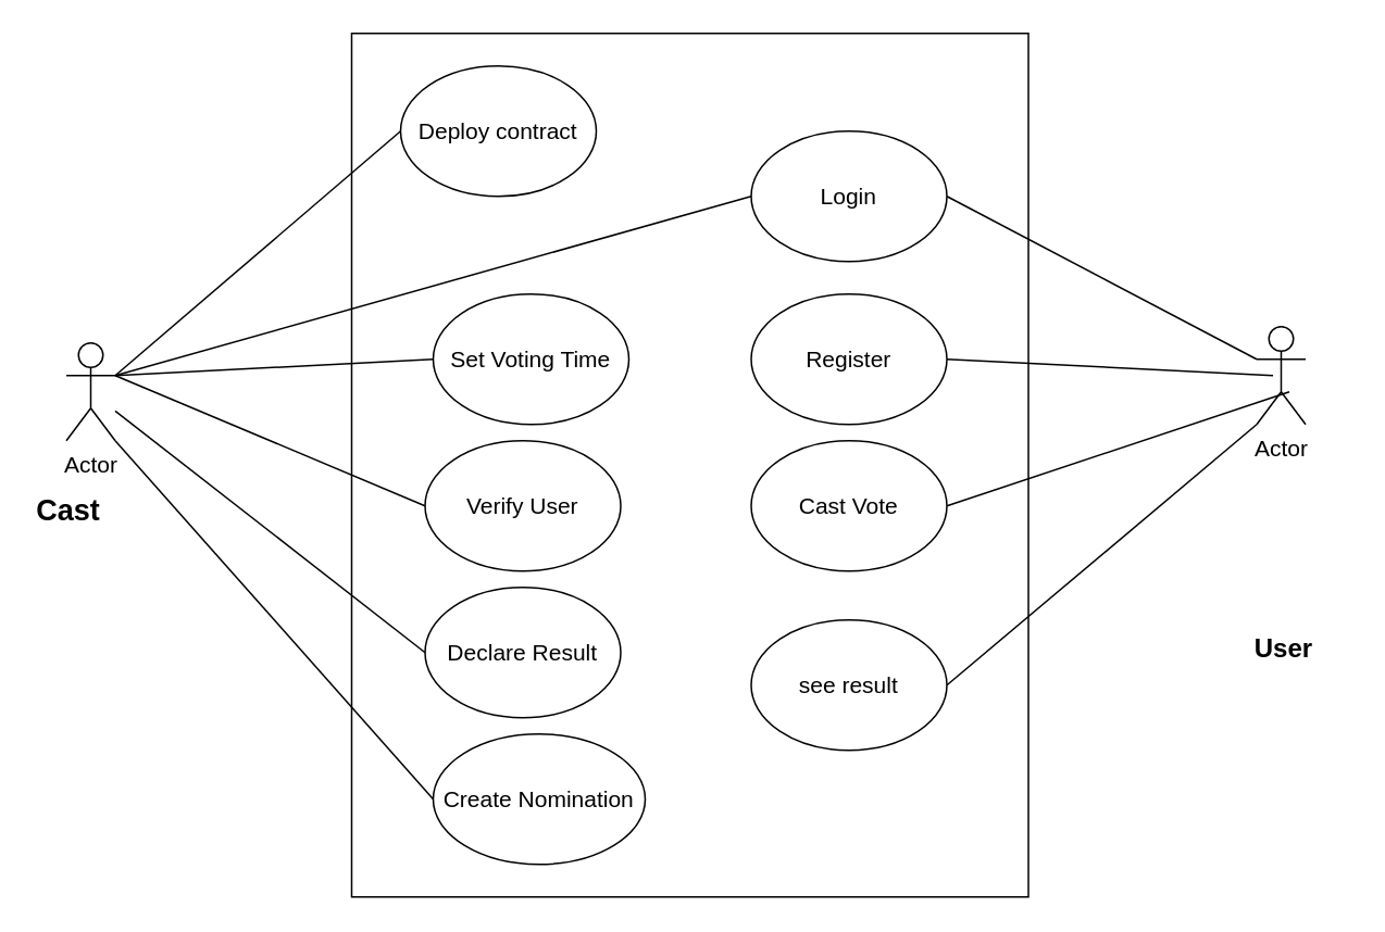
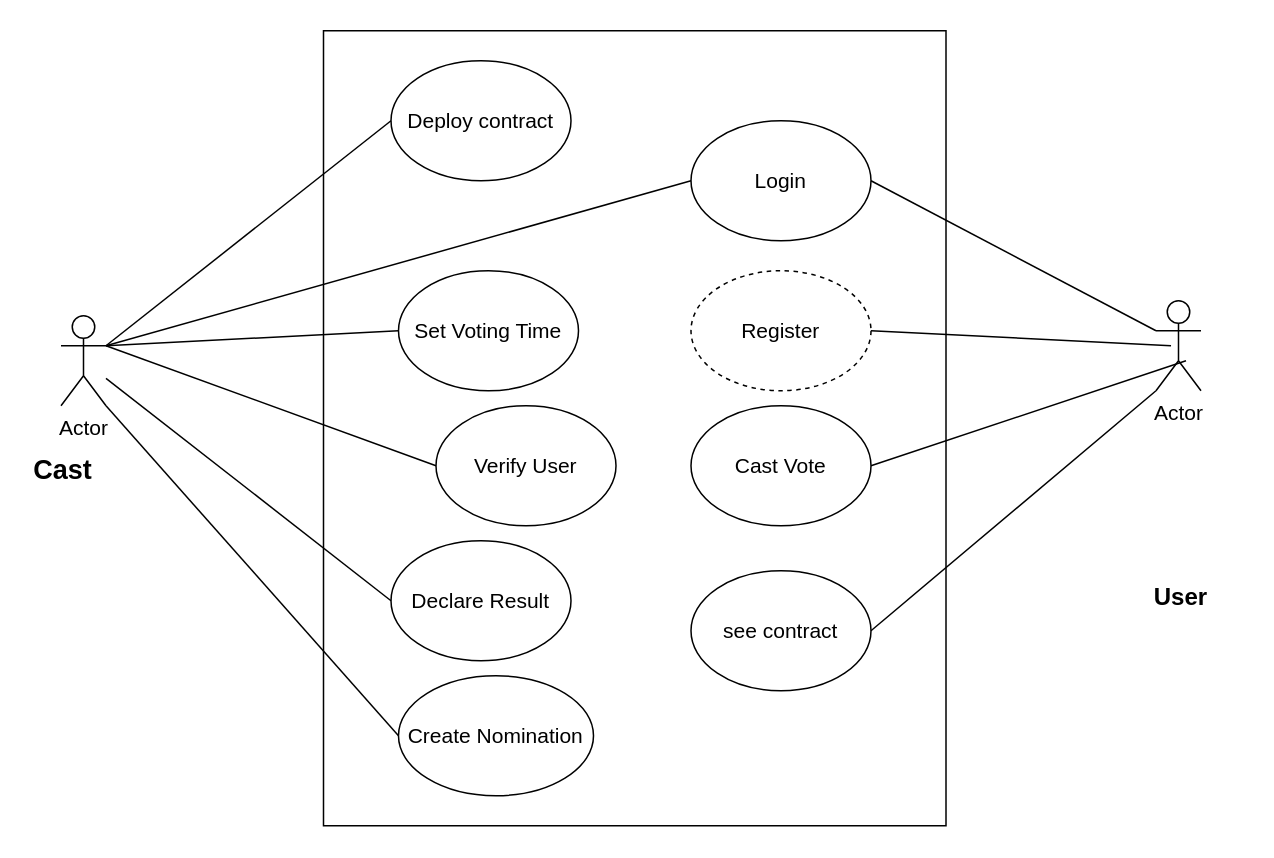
  <mxCell id="0" />
  <mxCell id="1" parent="0" />
  <mxCell id="2" value="" style="rounded=0;whiteSpace=wrap;html=1;fontSize=14;fontStyle=0" vertex="1" parent="1"><mxGeometry x="215" width="415" height="530" as="geometry" y="20" /></mxCell>
  <mxCell id="3" value="Actor" style="shape=umlActor;verticalLabelPosition=bottom;labelBackgroundColor=#ffffff;verticalAlign=top;html=1;outlineConnect=0;fontSize=14;fontStyle=0" vertex="1" parent="1"><mxGeometry x="40" y="210" width="30" height="60" as="geometry" /></mxCell>
  <mxCell id="4" value="Actor" style="shape=umlActor;verticalLabelPosition=bottom;labelBackgroundColor=#ffffff;verticalAlign=top;html=1;outlineConnect=0;fontSize=14;fontStyle=0" vertex="1" parent="1"><mxGeometry x="770" y="200" width="30" height="60" as="geometry" /></mxCell>
- <mxCell id="5" value="Deploy contract" style="ellipse;whiteSpace=wrap;html=1;fontSize=14;fontStyle=0" vertex="1" parent="1"><mxGeometry x="245" y="40" width="120" height="80" as="geometry" /></mxCell>
+ <mxCell id="5" value="Deploy contract" style="ellipse;whiteSpace=wrap;html=1;fontSize=14;fontStyle=0" vertex="1" parent="1"><mxGeometry x="260" y="40" width="120" height="80" as="geometry" /></mxCell>
  <mxCell id="6" value="Set Voting Time&lt;span style=&quot;font-family: &amp;#34;helvetica&amp;#34; , &amp;#34;arial&amp;#34; , sans-serif ; font-size: 0px ; white-space: nowrap&quot;&gt;%3CmxGraphModel%3E%3Croot%3E%3CmxCell%20id%3D%220%22%2F%3E%3CmxCell%20id%3D%221%22%20parent%3D%220%22%2F%3E%3CmxCell%20id%3D%222%22%20value%3D%22%22%20style%3D%22ellipse%3BwhiteSpace%3Dwrap%3Bhtml%3D1%3BfontSize%3D14%3B%22%20vertex%3D%221%22%20parent%3D%221%22%3E%3CmxGeometry%20x%3D%22293%22%20y%3D%22330%22%20width%3D%22120%22%20height%3D%2280%22%20as%3D%22geometry%22%2F%3E%3C%2FmxCell%3E%3C%2Froot%3E%3C%2FmxGraphModel%3E&lt;/span&gt;" style="ellipse;whiteSpace=wrap;html=1;fontSize=14;" vertex="1" parent="1"><mxGeometry x="265" y="180" width="120" height="80" as="geometry" /></mxCell>
- <mxCell id="7" value="Verify User" style="ellipse;whiteSpace=wrap;html=1;fontSize=14;" vertex="1" parent="1"><mxGeometry x="260" y="270" width="120" height="80" as="geometry" /></mxCell>
+ <mxCell id="7" value="Verify User" style="ellipse;whiteSpace=wrap;html=1;fontSize=14;" vertex="1" parent="1"><mxGeometry x="290" y="270" width="120" height="80" as="geometry" /></mxCell>
  <mxCell id="8" value="Declare Result" style="ellipse;whiteSpace=wrap;html=1;fontSize=14;" vertex="1" parent="1"><mxGeometry x="260" y="360" width="120" height="80" as="geometry" /></mxCell>
  <mxCell id="9" value="Create Nomination" style="ellipse;whiteSpace=wrap;html=1;fontSize=14;" vertex="1" parent="1"><mxGeometry x="265" y="450" width="130" height="80" as="geometry" /></mxCell>
  <mxCell id="10" value="Login" style="ellipse;whiteSpace=wrap;html=1;fontSize=14;" vertex="1" parent="1"><mxGeometry x="460" y="80" width="120" height="80" as="geometry" /></mxCell>
- <mxCell id="11" value="Register" style="ellipse;whiteSpace=wrap;html=1;fontSize=14;" vertex="1" parent="1"><mxGeometry x="460" y="180" width="120" height="80" as="geometry" /></mxCell>
+ <mxCell id="11" value="Register" style="ellipse;whiteSpace=wrap;html=1;fontSize=14;dashed=1;" vertex="1" parent="1"><mxGeometry x="460" y="180" width="120" height="80" as="geometry" /></mxCell>
  <mxCell id="12" value="Cast Vote" style="ellipse;whiteSpace=wrap;html=1;fontSize=14;" vertex="1" parent="1"><mxGeometry x="460" y="270" width="120" height="80" as="geometry" /></mxCell>
- <mxCell id="13" value="see result" style="ellipse;whiteSpace=wrap;html=1;fontSize=14;" vertex="1" parent="1"><mxGeometry x="460" y="380" width="120" height="80" as="geometry" /></mxCell>
+ <mxCell id="13" value="see contract" style="ellipse;whiteSpace=wrap;html=1;fontSize=14;" vertex="1" parent="1"><mxGeometry x="460" y="380" width="120" height="80" as="geometry" /></mxCell>
  <mxCell id="14" value="&lt;font style=&quot;font-size: 18px&quot;&gt;&lt;b&gt;Cast&lt;/b&gt;&lt;/font&gt;" style="text;html=1;resizable=0;points=[];autosize=1;align=left;verticalAlign=top;spacingTop=-4;fontSize=14;" vertex="1" parent="1"><mxGeometry y="300" width="70" height="20" as="geometry" x="20" /></mxCell>
  <mxCell id="15" value="&lt;b style=&quot;font-size: 16px;&quot;&gt;&lt;font style=&quot;font-size: 16px;&quot;&gt;User&lt;/font&gt;&lt;/b&gt;" style="text;html=1;resizable=0;points=[];autosize=1;align=left;verticalAlign=top;spacingTop=-4;fontSize=16;" vertex="1" parent="1"><mxGeometry x="766.5" y="385" width="60" height="20" as="geometry" /></mxCell>
  <mxCell id="16" value="" style="endArrow=none;html=1;fontSize=16;exitX=1;exitY=0.333;exitDx=0;exitDy=0;exitPerimeter=0;entryX=0;entryY=0.5;entryDx=0;entryDy=0;" edge="1" parent="1" source="3" target="5"><mxGeometry width="50" height="50" relative="1" as="geometry"><mxPoint x="90" y="170" as="sourcePoint" /><mxPoint x="140" y="120" as="targetPoint" /></mxGeometry></mxCell>
  <mxCell id="17" value="" style="endArrow=none;html=1;fontSize=16;exitX=1;exitY=0.333;exitDx=0;exitDy=0;exitPerimeter=0;entryX=0;entryY=0.5;entryDx=0;entryDy=0;" edge="1" parent="1" source="3" target="6"><mxGeometry width="50" height="50" relative="1" as="geometry"><mxPoint x="80" y="240" as="sourcePoint" /><mxPoint x="270" y="90" as="targetPoint" /></mxGeometry></mxCell>
  <mxCell id="18" value="" style="endArrow=none;html=1;fontSize=16;exitX=1;exitY=0.333;exitDx=0;exitDy=0;exitPerimeter=0;entryX=0;entryY=0.5;entryDx=0;entryDy=0;" edge="1" parent="1" source="3" target="7"><mxGeometry width="50" height="50" relative="1" as="geometry"><mxPoint x="80" y="240" as="sourcePoint" /><mxPoint x="290" y="180" as="targetPoint" /></mxGeometry></mxCell>
  <mxCell id="19" value="" style="endArrow=none;html=1;fontSize=16;entryX=0;entryY=0.5;entryDx=0;entryDy=0;" edge="1" parent="1" source="3" target="8"><mxGeometry width="50" height="50" relative="1" as="geometry"><mxPoint x="80" y="270" as="sourcePoint" /><mxPoint x="270" y="270" as="targetPoint" /></mxGeometry></mxCell>
  <mxCell id="20" value="" style="endArrow=none;html=1;fontSize=16;exitX=1;exitY=1;exitDx=0;exitDy=0;exitPerimeter=0;entryX=0;entryY=0.5;entryDx=0;entryDy=0;" edge="1" parent="1" source="3" target="9"><mxGeometry width="50" height="50" relative="1" as="geometry"><mxPoint x="100" y="260" as="sourcePoint" /><mxPoint x="275" y="370" as="targetPoint" /></mxGeometry></mxCell>
  <mxCell id="21" value="" style="endArrow=none;html=1;fontSize=16;entryX=0;entryY=0.333;entryDx=0;entryDy=0;entryPerimeter=0;exitX=1;exitY=0.5;exitDx=0;exitDy=0;" edge="1" parent="1" source="10" target="4"><mxGeometry width="50" height="50" relative="1" as="geometry"><mxPoint x="580" y="230" as="sourcePoint" /><mxPoint x="630" y="180" as="targetPoint" /></mxGeometry></mxCell>
  <mxCell id="22" value="" style="endArrow=none;html=1;fontSize=16;entryX=0;entryY=0.333;entryDx=0;entryDy=0;entryPerimeter=0;exitX=1;exitY=0.5;exitDx=0;exitDy=0;" edge="1" parent="1" source="11"><mxGeometry width="50" height="50" relative="1" as="geometry"><mxPoint x="590" y="130" as="sourcePoint" /><mxPoint x="780" y="230" as="targetPoint" /></mxGeometry></mxCell>
  <mxCell id="23" value="" style="endArrow=none;html=1;fontSize=16;entryX=0;entryY=0.333;entryDx=0;entryDy=0;entryPerimeter=0;exitX=1;exitY=0.5;exitDx=0;exitDy=0;" edge="1" parent="1" source="12"><mxGeometry width="50" height="50" relative="1" as="geometry"><mxPoint x="590" y="230" as="sourcePoint" /><mxPoint x="790" y="240" as="targetPoint" /></mxGeometry></mxCell>
  <mxCell id="24" value="" style="endArrow=none;html=1;fontSize=16;entryX=0;entryY=1;entryDx=0;entryDy=0;entryPerimeter=0;exitX=1;exitY=0.5;exitDx=0;exitDy=0;" edge="1" parent="1" source="13" target="4"><mxGeometry width="50" height="50" relative="1" as="geometry"><mxPoint x="590" y="320" as="sourcePoint" /><mxPoint x="800" y="250" as="targetPoint" /></mxGeometry></mxCell>
  <mxCell id="25" value="" style="endArrow=none;html=1;fontSize=16;exitX=1;exitY=0.333;exitDx=0;exitDy=0;exitPerimeter=0;entryX=0;entryY=0.5;entryDx=0;entryDy=0;" edge="1" parent="1" source="3" target="10"><mxGeometry width="50" height="50" relative="1" as="geometry"><mxPoint x="80" y="240" as="sourcePoint" /><mxPoint x="270" y="90" as="targetPoint" /></mxGeometry></mxCell>
